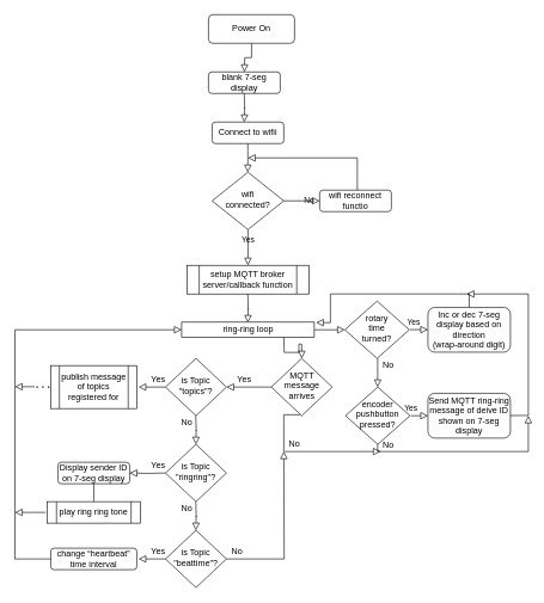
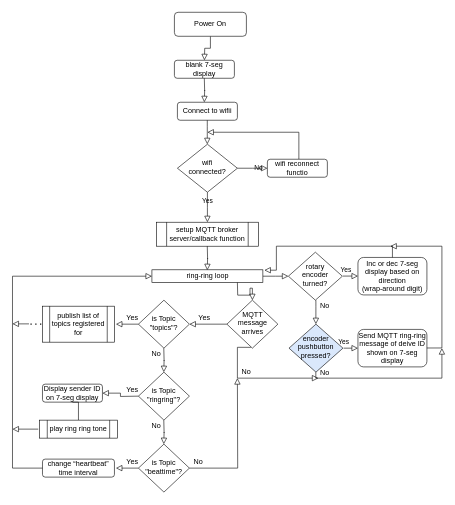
  <mxCell id="0" />
  <mxCell id="1" parent="0" />
  <mxCell id="2" value="" style="rounded=0;html=1;jettySize=auto;orthogonalLoop=1;fontSize=11;endArrow=block;endFill=0;endSize=8;strokeWidth=1;shadow=0;labelBackgroundColor=none;edgeStyle=orthogonalEdgeStyle;" parent="1" source="3" edge="1"><mxGeometry relative="1" as="geometry"><mxPoint x="340" y="100" as="targetPoint" /></mxGeometry></mxCell>
  <mxCell id="3" value="Power On" style="rounded=1;whiteSpace=wrap;html=1;fontSize=12;glass=0;strokeWidth=1;shadow=0;" parent="1" vertex="1"><mxGeometry x="290" y="20" width="120" height="40" as="geometry" /></mxCell>
  <mxCell id="4" value="Connect to wifii" style="rounded=1;whiteSpace=wrap;html=1;fontSize=12;glass=0;strokeWidth=1;shadow=0;" vertex="1" parent="1"><mxGeometry x="295" y="170" width="100" height="30" as="geometry" /></mxCell>
  <mxCell id="5" value="Yes" style="rounded=0;html=1;jettySize=auto;orthogonalLoop=1;fontSize=11;endArrow=block;endFill=0;endSize=8;strokeWidth=1;shadow=0;labelBackgroundColor=none;edgeStyle=orthogonalEdgeStyle;" edge="1" parent="1" source="7"><mxGeometry y="10" relative="1" as="geometry"><mxPoint as="offset" /><mxPoint x="345" y="370" as="targetPoint" /></mxGeometry></mxCell>
  <mxCell id="6" value="No" style="edgeStyle=orthogonalEdgeStyle;rounded=0;html=1;jettySize=auto;orthogonalLoop=1;fontSize=11;endArrow=block;endFill=0;endSize=8;strokeWidth=1;shadow=0;labelBackgroundColor=none;" edge="1" parent="1" source="7"><mxGeometry y="10" relative="1" as="geometry"><mxPoint as="offset" /><mxPoint x="445" y="280" as="targetPoint" /></mxGeometry></mxCell>
  <mxCell id="7" value="wifi &lt;br&gt;connected?" style="rhombus;whiteSpace=wrap;html=1;shadow=0;fontFamily=Helvetica;fontSize=12;align=center;strokeWidth=1;spacing=6;spacingTop=-4;" vertex="1" parent="1"><mxGeometry x="295" y="240" width="100" height="80" as="geometry" /></mxCell>
  <mxCell id="8" value="" style="rounded=0;html=1;jettySize=auto;orthogonalLoop=1;fontSize=11;endArrow=block;endFill=0;endSize=8;strokeWidth=1;shadow=0;labelBackgroundColor=none;edgeStyle=orthogonalEdgeStyle;" edge="1" parent="1"><mxGeometry relative="1" as="geometry"><mxPoint x="344.8" y="200" as="sourcePoint" /><mxPoint x="344.8" y="240" as="targetPoint" /><Array as="points"><mxPoint x="344.8" y="210" /><mxPoint x="344.8" y="210" /></Array></mxGeometry></mxCell>
  <mxCell id="9" value="wifi reconnect functio" style="rounded=1;whiteSpace=wrap;html=1;fontSize=12;glass=0;strokeWidth=1;shadow=0;" vertex="1" parent="1"><mxGeometry x="445" y="265" width="100" height="30" as="geometry" /></mxCell>
  <mxCell id="10" value="" style="rounded=0;html=1;jettySize=auto;orthogonalLoop=1;fontSize=11;endArrow=block;endFill=0;endSize=8;strokeWidth=1;shadow=0;labelBackgroundColor=none;edgeStyle=orthogonalEdgeStyle;exitX=0.525;exitY=-0.009;exitDx=0;exitDy=0;exitPerimeter=0;" edge="1" parent="1" source="9"><mxGeometry relative="1" as="geometry"><mxPoint x="505" y="200" as="sourcePoint" /><mxPoint x="345" y="220" as="targetPoint" /><Array as="points"><mxPoint x="498" y="220" /></Array></mxGeometry></mxCell>
  <mxCell id="11" value="setup MQTT broker server/callback function" style="shape=process;whiteSpace=wrap;html=1;backgroundOutline=1;" vertex="1" parent="1"><mxGeometry x="260" y="370" width="170" height="40" as="geometry" /></mxCell>
  <mxCell id="12" value="" style="rounded=0;html=1;jettySize=auto;orthogonalLoop=1;fontSize=11;endArrow=block;endFill=0;endSize=8;strokeWidth=1;shadow=0;labelBackgroundColor=none;edgeStyle=orthogonalEdgeStyle;exitX=1;exitY=0.5;exitDx=0;exitDy=0;" edge="1" parent="1" source="26"><mxGeometry relative="1" as="geometry"><mxPoint x="494.8" y="460" as="sourcePoint" /><mxPoint x="480" y="460" as="targetPoint" /></mxGeometry></mxCell>
  <mxCell id="13" value="blank 7-seg display" style="rounded=1;whiteSpace=wrap;html=1;fontSize=12;glass=0;strokeWidth=1;shadow=0;" vertex="1" parent="1"><mxGeometry x="290" y="100" width="100" height="30" as="geometry" /></mxCell>
  <mxCell id="14" value="" style="rounded=0;html=1;jettySize=auto;orthogonalLoop=1;fontSize=11;endArrow=block;endFill=0;endSize=8;strokeWidth=1;shadow=0;labelBackgroundColor=none;edgeStyle=orthogonalEdgeStyle;" edge="1" parent="1"><mxGeometry relative="1" as="geometry"><mxPoint x="339.86" y="130" as="sourcePoint" /><mxPoint x="339.86" y="170" as="targetPoint" /></mxGeometry></mxCell>
- <mxCell id="15" value="rotary &lt;br&gt;time &lt;br&gt;turned?" style="rhombus;whiteSpace=wrap;html=1;shadow=0;fontFamily=Helvetica;fontSize=12;align=center;strokeWidth=1;spacing=6;spacingTop=-4;" vertex="1" parent="1"><mxGeometry x="480" y="420" width="90" height="80" as="geometry" /></mxCell>
+ <mxCell id="15" value="rotary &lt;br&gt;encoder &lt;br&gt;turned?" style="rhombus;whiteSpace=wrap;html=1;shadow=0;fontFamily=Helvetica;fontSize=12;align=center;strokeWidth=1;spacing=6;spacingTop=-4;" vertex="1" parent="1"><mxGeometry x="480" y="420" width="90" height="80" as="geometry" /></mxCell>
  <mxCell id="16" value="" style="rounded=0;html=1;jettySize=auto;orthogonalLoop=1;fontSize=11;endArrow=block;endFill=0;endSize=8;strokeWidth=1;shadow=0;labelBackgroundColor=none;edgeStyle=orthogonalEdgeStyle;" edge="1" parent="1"><mxGeometry relative="1" as="geometry"><mxPoint x="525.86" y="500" as="sourcePoint" /><mxPoint x="525.86" y="540" as="targetPoint" /><Array as="points"><mxPoint x="525.86" y="510" /><mxPoint x="525.86" y="510" /></Array></mxGeometry></mxCell>
- <mxCell id="17" value="encoder pushbutton pressed?" style="rhombus;whiteSpace=wrap;html=1;shadow=0;fontFamily=Helvetica;fontSize=12;align=center;strokeWidth=1;spacing=6;spacingTop=-4;" vertex="1" parent="1"><mxGeometry x="481" y="540" width="90" height="80" as="geometry" /></mxCell>
+ <mxCell id="17" value="encoder pushbutton pressed?" style="rhombus;whiteSpace=wrap;html=1;shadow=0;fontFamily=Helvetica;fontSize=12;align=center;strokeWidth=1;spacing=6;spacingTop=-4;fillColor=#dae8fc;" vertex="1" parent="1"><mxGeometry x="481" y="540" width="90" height="80" as="geometry" /></mxCell>
  <mxCell id="18" value="Yes" style="edgeStyle=orthogonalEdgeStyle;rounded=0;html=1;jettySize=auto;orthogonalLoop=1;fontSize=11;endArrow=block;endFill=0;endSize=8;strokeWidth=1;shadow=0;labelBackgroundColor=none;" edge="1" parent="1"><mxGeometry x="-0.602" y="10" relative="1" as="geometry"><mxPoint as="offset" /><mxPoint x="571" y="459.83" as="sourcePoint" /><mxPoint x="596" y="460" as="targetPoint" /></mxGeometry></mxCell>
  <mxCell id="19" value="Yes" style="edgeStyle=orthogonalEdgeStyle;rounded=0;html=1;jettySize=auto;orthogonalLoop=1;fontSize=11;endArrow=block;endFill=0;endSize=8;strokeWidth=1;shadow=0;labelBackgroundColor=none;" edge="1" parent="1"><mxGeometry x="-1" y="10" relative="1" as="geometry"><mxPoint as="offset" /><mxPoint x="572" y="580" as="sourcePoint" /><mxPoint x="596" y="580" as="targetPoint" /></mxGeometry></mxCell>
  <mxCell id="20" value="Inc or dec 7-seg display based on direction &lt;br&gt;(wrap-around digit)" style="rounded=1;whiteSpace=wrap;html=1;fontSize=12;glass=0;strokeWidth=1;shadow=0;" vertex="1" parent="1"><mxGeometry x="596" y="428.75" width="115" height="62.5" as="geometry" /></mxCell>
  <mxCell id="21" value="" style="rounded=0;html=1;jettySize=auto;orthogonalLoop=1;fontSize=11;endArrow=block;endFill=0;endSize=8;strokeWidth=1;shadow=0;labelBackgroundColor=none;edgeStyle=orthogonalEdgeStyle;exitX=0.5;exitY=0;exitDx=0;exitDy=0;" edge="1" parent="1" source="20"><mxGeometry relative="1" as="geometry"><mxPoint x="690" y="428" as="sourcePoint" /><mxPoint x="440" y="450" as="targetPoint" /><Array as="points"><mxPoint x="654" y="410" /><mxPoint x="460" y="410" /><mxPoint x="460" y="450" /></Array></mxGeometry></mxCell>
  <mxCell id="22" value="Send MQTT ring-ring message of deive ID shown on 7-seg display" style="rounded=1;whiteSpace=wrap;html=1;fontSize=12;glass=0;strokeWidth=1;shadow=0;" vertex="1" parent="1"><mxGeometry x="596" y="548.75" width="115" height="62.5" as="geometry" /></mxCell>
  <mxCell id="23" value="" style="edgeStyle=orthogonalEdgeStyle;rounded=0;html=1;jettySize=auto;orthogonalLoop=1;fontSize=11;endArrow=block;endFill=0;endSize=8;strokeWidth=1;shadow=0;labelBackgroundColor=none;" edge="1" parent="1"><mxGeometry x="-0.2" y="50" relative="1" as="geometry"><mxPoint as="offset" /><mxPoint x="650" y="410" as="targetPoint" /><mxPoint x="711" y="579.71" as="sourcePoint" /><Array as="points"><mxPoint x="736" y="580" /><mxPoint x="736" y="410" /></Array></mxGeometry></mxCell>
  <mxCell id="24" value="" style="rounded=0;html=1;jettySize=auto;orthogonalLoop=1;fontSize=11;endArrow=block;endFill=0;endSize=8;strokeWidth=1;shadow=0;labelBackgroundColor=none;edgeStyle=orthogonalEdgeStyle;" edge="1" parent="1"><mxGeometry relative="1" as="geometry"><mxPoint x="344.8" y="410" as="sourcePoint" /><mxPoint x="344.8" y="450" as="targetPoint" /></mxGeometry></mxCell>
  <mxCell id="25" value="MQTT message arrives" style="rhombus;whiteSpace=wrap;html=1;shadow=0;fontFamily=Helvetica;fontSize=12;align=center;strokeWidth=1;spacing=6;spacingTop=-4;" vertex="1" parent="1"><mxGeometry x="377.5" y="500" width="85" height="80" as="geometry" /></mxCell>
  <mxCell id="26" value="ring-ring loop" style="rounded=0;whiteSpace=wrap;html=1;" vertex="1" parent="1"><mxGeometry x="252.5" y="449.37" width="185" height="21.25" as="geometry" /></mxCell>
  <mxCell id="27" value="" style="rounded=0;html=1;jettySize=auto;orthogonalLoop=1;fontSize=11;endArrow=block;endFill=0;endSize=8;strokeWidth=1;shadow=0;labelBackgroundColor=none;edgeStyle=orthogonalEdgeStyle;" edge="1" parent="1"><mxGeometry relative="1" as="geometry"><mxPoint x="525.76" y="620" as="sourcePoint" /><mxPoint x="736" y="580" as="targetPoint" /><Array as="points"><mxPoint x="526" y="630" /><mxPoint x="736" y="630" /></Array></mxGeometry></mxCell>
  <mxCell id="28" value="" style="rounded=0;html=1;jettySize=auto;orthogonalLoop=1;fontSize=11;endArrow=block;endFill=0;endSize=8;strokeWidth=1;shadow=0;labelBackgroundColor=none;edgeStyle=orthogonalEdgeStyle;exitX=0.5;exitY=1;exitDx=0;exitDy=0;" edge="1" parent="1" target="25"><mxGeometry relative="1" as="geometry"><mxPoint x="395" y="470.62" as="sourcePoint" /><mxPoint x="240" y="460" as="targetPoint" /><Array as="points" /></mxGeometry></mxCell>
  <mxCell id="29" value="" style="rounded=0;html=1;jettySize=auto;orthogonalLoop=1;fontSize=11;endArrow=block;endFill=0;endSize=8;strokeWidth=1;shadow=0;labelBackgroundColor=none;edgeStyle=orthogonalEdgeStyle;exitX=0;exitY=0.5;exitDx=0;exitDy=0;entryX=1;entryY=0.5;entryDx=0;entryDy=0;" edge="1" parent="1" source="25" target="31"><mxGeometry relative="1" as="geometry"><mxPoint x="220" y="548.75" as="sourcePoint" /><mxPoint x="260" y="540" as="targetPoint" /></mxGeometry></mxCell>
  <mxCell id="30" value="" style="rounded=0;html=1;jettySize=auto;orthogonalLoop=1;fontSize=11;endArrow=block;endFill=0;endSize=8;strokeWidth=1;shadow=0;labelBackgroundColor=none;edgeStyle=orthogonalEdgeStyle;exitX=0.471;exitY=0.983;exitDx=0;exitDy=0;exitPerimeter=0;" edge="1" parent="1" source="25"><mxGeometry relative="1" as="geometry"><mxPoint x="344.83" y="580" as="sourcePoint" /><mxPoint x="530" y="630" as="targetPoint" /><Array as="points"><mxPoint x="395" y="579" /><mxPoint x="395" y="630" /></Array></mxGeometry></mxCell>
  <mxCell id="31" value="is Topic &quot;topics&quot;?" style="rhombus;whiteSpace=wrap;html=1;shadow=0;fontFamily=Helvetica;fontSize=12;align=center;strokeWidth=1;spacing=6;spacingTop=-4;" vertex="1" parent="1"><mxGeometry x="230" y="500" width="85" height="80" as="geometry" /></mxCell>
  <mxCell id="32" value="" style="rounded=0;html=1;jettySize=auto;orthogonalLoop=1;fontSize=11;endArrow=block;endFill=0;endSize=8;strokeWidth=1;shadow=0;labelBackgroundColor=none;edgeStyle=orthogonalEdgeStyle;" edge="1" parent="1"><mxGeometry relative="1" as="geometry"><mxPoint x="272.26" y="580" as="sourcePoint" /><mxPoint x="272.26" y="620" as="targetPoint" /></mxGeometry></mxCell>
  <mxCell id="33" value="is Topic &quot;ringring&quot;?" style="rhombus;whiteSpace=wrap;html=1;shadow=0;fontFamily=Helvetica;fontSize=12;align=center;strokeWidth=1;spacing=6;spacingTop=-4;" vertex="1" parent="1"><mxGeometry x="230" y="620" width="85" height="80" as="geometry" /></mxCell>
  <mxCell id="34" value="" style="rounded=0;html=1;jettySize=auto;orthogonalLoop=1;fontSize=11;endArrow=block;endFill=0;endSize=8;strokeWidth=1;shadow=0;labelBackgroundColor=none;edgeStyle=orthogonalEdgeStyle;" edge="1" parent="1"><mxGeometry relative="1" as="geometry"><mxPoint x="272.26" y="700" as="sourcePoint" /><mxPoint x="272.26" y="740" as="targetPoint" /></mxGeometry></mxCell>
  <mxCell id="35" value="is Topic &quot;beattime&quot;?" style="rhombus;whiteSpace=wrap;html=1;shadow=0;fontFamily=Helvetica;fontSize=12;align=center;strokeWidth=1;spacing=6;spacingTop=-4;" vertex="1" parent="1"><mxGeometry x="230" y="740" width="85" height="80" as="geometry" /></mxCell>
  <mxCell id="36" value="" style="rounded=0;html=1;jettySize=auto;orthogonalLoop=1;fontSize=11;endArrow=block;endFill=0;endSize=8;strokeWidth=1;shadow=0;labelBackgroundColor=none;edgeStyle=orthogonalEdgeStyle;exitX=1;exitY=0.5;exitDx=0;exitDy=0;" edge="1" parent="1" source="35"><mxGeometry relative="1" as="geometry"><mxPoint x="320" y="780" as="sourcePoint" /><mxPoint x="395" y="630" as="targetPoint" /></mxGeometry></mxCell>
  <mxCell id="37" value="" style="rounded=0;html=1;jettySize=auto;orthogonalLoop=1;fontSize=11;endArrow=block;endFill=0;endSize=8;strokeWidth=1;shadow=0;labelBackgroundColor=none;edgeStyle=orthogonalEdgeStyle;exitX=0;exitY=0.5;exitDx=0;exitDy=0;entryX=1;entryY=0.5;entryDx=0;entryDy=0;" edge="1" parent="1"><mxGeometry relative="1" as="geometry"><mxPoint x="230" y="540" as="sourcePoint" /><mxPoint x="192.5" y="540" as="targetPoint" /></mxGeometry></mxCell>
  <mxCell id="38" value="" style="rounded=0;html=1;jettySize=auto;orthogonalLoop=1;fontSize=11;endArrow=block;endFill=0;endSize=8;strokeWidth=1;shadow=0;labelBackgroundColor=none;edgeStyle=orthogonalEdgeStyle;exitX=0;exitY=0.5;exitDx=0;exitDy=0;entryX=1;entryY=0.5;entryDx=0;entryDy=0;" edge="1" parent="1" target="41"><mxGeometry relative="1" as="geometry"><mxPoint x="230" y="660" as="sourcePoint" /><mxPoint x="192.5" y="660" as="targetPoint" /></mxGeometry></mxCell>
  <mxCell id="39" value="" style="rounded=0;html=1;jettySize=auto;orthogonalLoop=1;fontSize=11;endArrow=block;endFill=0;endSize=8;strokeWidth=1;shadow=0;labelBackgroundColor=none;edgeStyle=orthogonalEdgeStyle;exitX=0;exitY=0.5;exitDx=0;exitDy=0;entryX=1;entryY=0.5;entryDx=0;entryDy=0;" edge="1" parent="1"><mxGeometry relative="1" as="geometry"><mxPoint x="230" y="780" as="sourcePoint" /><mxPoint x="192.5" y="780" as="targetPoint" /></mxGeometry></mxCell>
- <mxCell id="40" value="publish message of topics registered for" style="shape=process;whiteSpace=wrap;html=1;backgroundOutline=1;" vertex="1" parent="1"><mxGeometry x="70" y="510" width="120" height="60" as="geometry" /></mxCell>
- <mxCell id="41" value="Display sender ID on 7-seg display" style="rounded=1;whiteSpace=wrap;html=1;fontSize=12;glass=0;strokeWidth=1;shadow=0;" vertex="1" parent="1"><mxGeometry x="80" y="645" width="100" height="30" as="geometry" /></mxCell>
+ <mxCell id="40" value="publish list of topics registered for" style="shape=process;whiteSpace=wrap;html=1;backgroundOutline=1;" vertex="1" parent="1"><mxGeometry x="70" y="510" width="120" height="60" as="geometry" /></mxCell>
+ <mxCell id="41" value="Display sender ID on 7-seg display" style="rounded=1;whiteSpace=wrap;html=1;fontSize=12;glass=0;strokeWidth=1;shadow=0;" vertex="1" parent="1"><mxGeometry x="70" y="640" width="100" height="30" as="geometry" /></mxCell>
  <mxCell id="42" value="" style="rounded=0;html=1;jettySize=auto;orthogonalLoop=1;fontSize=11;endArrow=none;endFill=0;endSize=8;strokeWidth=1;shadow=0;labelBackgroundColor=none;edgeStyle=orthogonalEdgeStyle;exitX=0.5;exitY=1;exitDx=0;exitDy=0;entryX=0.5;entryY=0;entryDx=0;entryDy=0;" edge="1" parent="1" source="41" target="57"><mxGeometry relative="1" as="geometry"><mxPoint x="90" y="659.52" as="sourcePoint" /><mxPoint x="130" y="705" as="targetPoint" /></mxGeometry></mxCell>
  <mxCell id="43" value="change “heartbeat” time interval" style="rounded=1;whiteSpace=wrap;html=1;fontSize=12;glass=0;strokeWidth=1;shadow=0;" vertex="1" parent="1"><mxGeometry x="70" y="765" width="120" height="30" as="geometry" /></mxCell>
  <mxCell id="44" value="" style="rounded=0;html=1;jettySize=auto;orthogonalLoop=1;fontSize=11;endArrow=block;endFill=0;endSize=8;strokeWidth=1;shadow=0;labelBackgroundColor=none;edgeStyle=orthogonalEdgeStyle;exitX=0;exitY=0.5;exitDx=0;exitDy=0;entryX=0;entryY=0.5;entryDx=0;entryDy=0;" edge="1" parent="1" target="26"><mxGeometry relative="1" as="geometry"><mxPoint x="70" y="780" as="sourcePoint" /><mxPoint x="-10" y="460" as="targetPoint" /><Array as="points"><mxPoint x="20" y="780" /><mxPoint x="20" y="460" /></Array></mxGeometry></mxCell>
  <mxCell id="45" value="" style="rounded=0;html=1;jettySize=auto;orthogonalLoop=1;fontSize=11;endArrow=block;endFill=0;endSize=8;strokeWidth=1;shadow=0;labelBackgroundColor=none;edgeStyle=orthogonalEdgeStyle;exitX=0;exitY=0.5;exitDx=0;exitDy=0;" edge="1" parent="1"><mxGeometry relative="1" as="geometry"><mxPoint x="47.5" y="539.52" as="sourcePoint" /><mxPoint x="20" y="540" as="targetPoint" /></mxGeometry></mxCell>
  <mxCell id="46" value="" style="endArrow=none;dashed=1;html=1;dashPattern=1 3;strokeWidth=2;rounded=0;entryX=0;entryY=0.5;entryDx=0;entryDy=0;" edge="1" parent="1" target="40"><mxGeometry width="50" height="50" relative="1" as="geometry"><mxPoint x="50" y="540" as="sourcePoint" /><mxPoint x="50" y="560" as="targetPoint" /></mxGeometry></mxCell>
  <mxCell id="47" value="Yes" style="text;html=1;strokeColor=none;fillColor=none;align=center;verticalAlign=middle;whiteSpace=wrap;rounded=0;" vertex="1" parent="1"><mxGeometry x="330" y="520" width="20" height="20" as="geometry" /></mxCell>
  <mxCell id="48" value="Yes" style="text;html=1;strokeColor=none;fillColor=none;align=center;verticalAlign=middle;whiteSpace=wrap;rounded=0;" vertex="1" parent="1"><mxGeometry x="210" y="760" width="20" height="20" as="geometry" /></mxCell>
  <mxCell id="49" value="Yes" style="text;html=1;strokeColor=none;fillColor=none;align=center;verticalAlign=middle;whiteSpace=wrap;rounded=0;" vertex="1" parent="1"><mxGeometry x="210" y="640" width="20" height="20" as="geometry" /></mxCell>
  <mxCell id="50" value="Yes" style="text;html=1;strokeColor=none;fillColor=none;align=center;verticalAlign=middle;whiteSpace=wrap;rounded=0;" vertex="1" parent="1"><mxGeometry x="210" y="520" width="20" height="20" as="geometry" /></mxCell>
  <mxCell id="51" value="No" style="text;html=1;strokeColor=none;fillColor=none;align=center;verticalAlign=middle;whiteSpace=wrap;rounded=0;" vertex="1" parent="1"><mxGeometry x="250" y="580" width="20" height="20" as="geometry" /></mxCell>
  <mxCell id="52" value="No" style="text;html=1;strokeColor=none;fillColor=none;align=center;verticalAlign=middle;whiteSpace=wrap;rounded=0;" vertex="1" parent="1"><mxGeometry x="250" y="700" width="20" height="20" as="geometry" /></mxCell>
  <mxCell id="53" value="No" style="text;html=1;strokeColor=none;fillColor=none;align=center;verticalAlign=middle;whiteSpace=wrap;rounded=0;" vertex="1" parent="1"><mxGeometry x="320" y="760" width="20" height="20" as="geometry" /></mxCell>
  <mxCell id="54" value="No" style="text;html=1;strokeColor=none;fillColor=none;align=center;verticalAlign=middle;whiteSpace=wrap;rounded=0;" vertex="1" parent="1"><mxGeometry x="400" y="610" width="20" height="20" as="geometry" /></mxCell>
  <mxCell id="55" value="No" style="text;html=1;strokeColor=none;fillColor=none;align=center;verticalAlign=middle;whiteSpace=wrap;rounded=0;" vertex="1" parent="1"><mxGeometry x="531" y="500" width="20" height="20" as="geometry" /></mxCell>
  <mxCell id="56" value="No" style="text;html=1;strokeColor=none;fillColor=none;align=center;verticalAlign=middle;whiteSpace=wrap;rounded=0;" vertex="1" parent="1"><mxGeometry x="531" y="611.25" width="20" height="20" as="geometry" /></mxCell>
  <mxCell id="57" value="&lt;span&gt;play ring ring tone&lt;/span&gt;" style="shape=process;whiteSpace=wrap;html=1;backgroundOutline=1;fillColor=default;" vertex="1" parent="1"><mxGeometry x="65" y="700" width="130" height="30" as="geometry" /></mxCell>
  <mxCell id="58" value="" style="rounded=0;html=1;jettySize=auto;orthogonalLoop=1;fontSize=11;endArrow=block;endFill=0;endSize=8;strokeWidth=1;shadow=0;labelBackgroundColor=none;edgeStyle=orthogonalEdgeStyle;exitX=0;exitY=0.5;exitDx=0;exitDy=0;" edge="1" parent="1"><mxGeometry relative="1" as="geometry"><mxPoint x="63" y="715" as="sourcePoint" /><mxPoint x="20" y="715" as="targetPoint" /></mxGeometry></mxCell>
